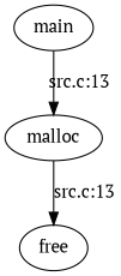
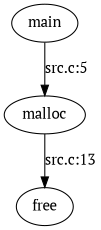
  digraph {
    fontname="PT Serif"
    node [fontname="PT Serif"]
    edge [fontname="PT Serif"]
    main
    malloc
    free
-   main -> malloc [label="src.c:13"]
+   main -> malloc [label="src.c:5"]
    malloc -> free [label="src.c:13"]
  }
